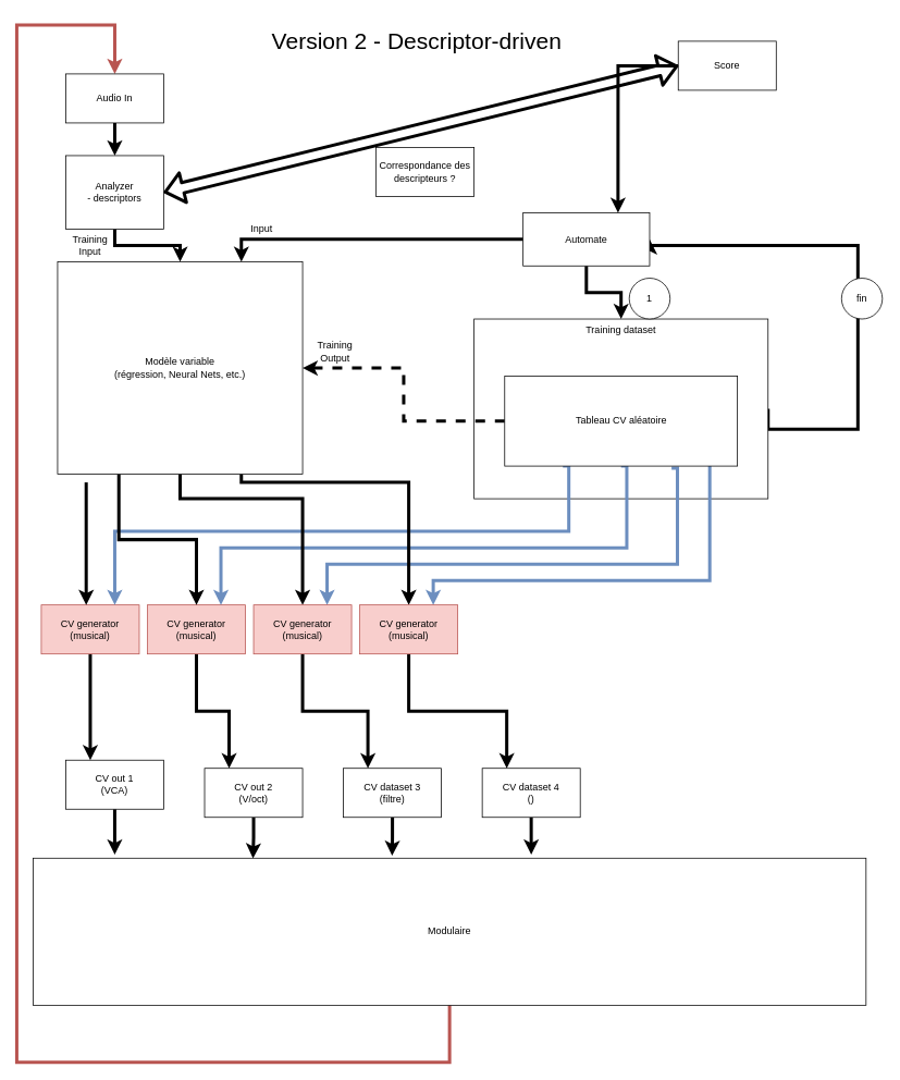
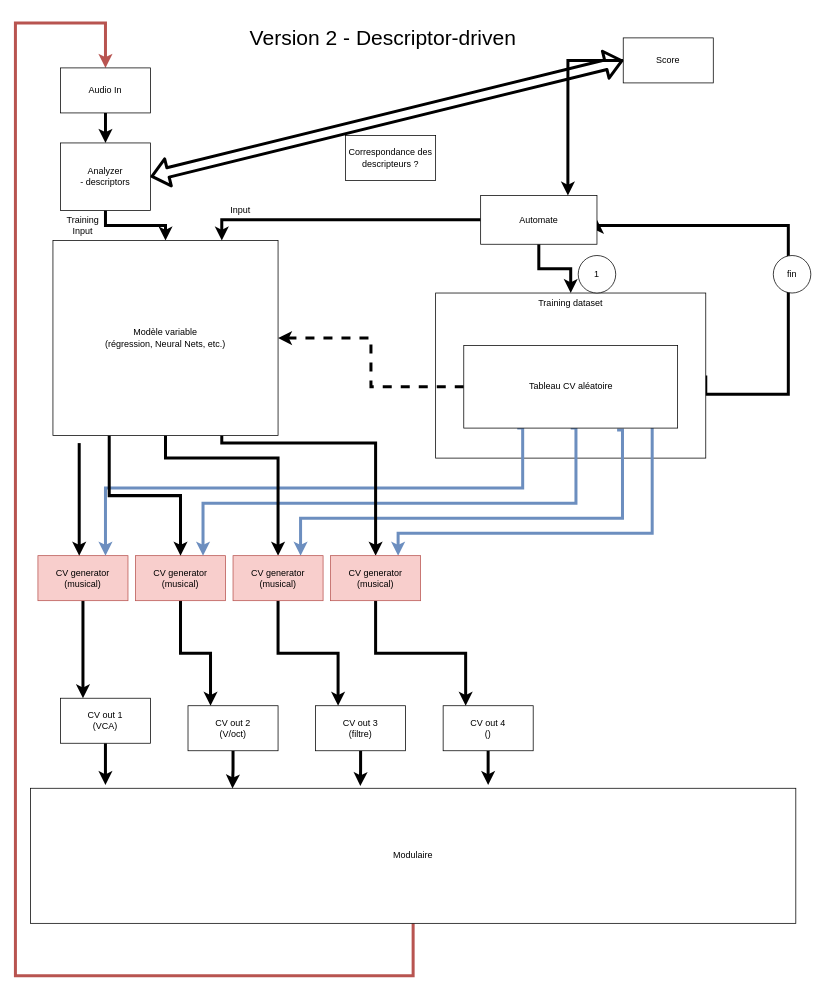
  <mxCell id="0" />
  <mxCell id="1" parent="0" />
  <mxCell id="2" style="edgeStyle=orthogonalEdgeStyle;rounded=0;orthogonalLoop=1;jettySize=auto;html=1;entryX=0.5;entryY=0;entryDx=0;entryDy=0;exitX=0.5;exitY=1;exitDx=0;exitDy=0;fillColor=#f8cecc;strokeColor=#b85450;strokeWidth=4;" parent="1" source="3" target="7" edge="1"><mxGeometry relative="1" as="geometry"><Array as="points"><mxPoint x="550" y="1300" /><mxPoint x="20" y="1300" /><mxPoint x="20" y="30" /><mxPoint x="140" y="30" /></Array></mxGeometry></mxCell>
  <mxCell id="3" value="Modulaire" style="rounded=0;whiteSpace=wrap;html=1;" parent="1" vertex="1"><mxGeometry x="40" y="1050" width="1020" height="180" as="geometry" /></mxCell>
  <mxCell id="4" style="edgeStyle=orthogonalEdgeStyle;rounded=0;orthogonalLoop=1;jettySize=auto;html=1;exitX=0.5;exitY=1;exitDx=0;exitDy=0;entryX=0.098;entryY=-0.024;entryDx=0;entryDy=0;entryPerimeter=0;strokeWidth=4;fontSize=12;" parent="1" source="5" target="3" edge="1"><mxGeometry relative="1" as="geometry" /></mxCell>
  <mxCell id="5" value="CV out 1&lt;br&gt;(VCA)" style="rounded=0;whiteSpace=wrap;html=1;" parent="1" vertex="1"><mxGeometry x="80" y="930" width="120" height="60" as="geometry" /></mxCell>
  <mxCell id="6" style="edgeStyle=orthogonalEdgeStyle;rounded=0;orthogonalLoop=1;jettySize=auto;html=1;exitX=0.5;exitY=1;exitDx=0;exitDy=0;entryX=0.5;entryY=0;entryDx=0;entryDy=0;strokeWidth=4;" parent="1" source="7" target="9" edge="1"><mxGeometry relative="1" as="geometry" /></mxCell>
  <mxCell id="7" value="Audio In" style="rounded=0;whiteSpace=wrap;html=1;" parent="1" vertex="1"><mxGeometry x="80" y="90" width="120" height="60" as="geometry" /></mxCell>
  <mxCell id="8" value="" style="edgeStyle=orthogonalEdgeStyle;rounded=0;orthogonalLoop=1;jettySize=auto;html=1;strokeWidth=4;fontSize=12;" parent="1" source="9" target="38" edge="1"><mxGeometry relative="1" as="geometry" /></mxCell>
  <mxCell id="9" value="Analyzer&lt;br&gt;- descriptors" style="rounded=0;whiteSpace=wrap;html=1;" parent="1" vertex="1"><mxGeometry x="80" y="190" width="120" height="90" as="geometry" /></mxCell>
  <mxCell id="10" style="edgeStyle=orthogonalEdgeStyle;rounded=0;orthogonalLoop=1;jettySize=auto;html=1;entryX=0.25;entryY=0;entryDx=0;entryDy=0;strokeWidth=4;" parent="1" source="11" target="5" edge="1"><mxGeometry relative="1" as="geometry" /></mxCell>
  <mxCell id="11" value="CV generator (musical)" style="rounded=0;whiteSpace=wrap;html=1;fillColor=#f8cecc;strokeColor=#b85450;" parent="1" vertex="1"><mxGeometry x="50" y="740" width="120" height="60" as="geometry" /></mxCell>
  <mxCell id="12" style="edgeStyle=orthogonalEdgeStyle;rounded=0;orthogonalLoop=1;jettySize=auto;html=1;entryX=1;entryY=0.5;entryDx=0;entryDy=0;strokeWidth=4;fontSize=12;exitX=1;exitY=0.5;exitDx=0;exitDy=0;" parent="1" source="13" target="19" edge="1"><mxGeometry relative="1" as="geometry"><Array as="points"><mxPoint x="1050" y="525" /><mxPoint x="1050" y="300" /></Array></mxGeometry></mxCell>
  <mxCell id="13" value="Training dataset" style="rounded=0;whiteSpace=wrap;html=1;align=center;verticalAlign=top;" parent="1" vertex="1"><mxGeometry x="580" y="390" width="360" height="220" as="geometry" /></mxCell>
  <mxCell id="14" style="edgeStyle=orthogonalEdgeStyle;rounded=0;orthogonalLoop=1;jettySize=auto;html=1;exitX=0.5;exitY=1;exitDx=0;exitDy=0;entryX=0.264;entryY=0.001;entryDx=0;entryDy=0;entryPerimeter=0;strokeWidth=4;" parent="1" source="15" target="3" edge="1"><mxGeometry relative="1" as="geometry" /></mxCell>
  <mxCell id="15" value="CV out 2&lt;br&gt;(V/oct)" style="rounded=0;whiteSpace=wrap;html=1;" parent="1" vertex="1"><mxGeometry x="250" y="940" width="120" height="60" as="geometry" /></mxCell>
  <mxCell id="16" value="Version 2 - Descriptor-driven" style="text;html=1;strokeColor=none;fillColor=none;align=center;verticalAlign=middle;whiteSpace=wrap;rounded=0;fontSize=28;" parent="1" vertex="1"><mxGeometry x="190" y="20" width="640" height="60" as="geometry" /></mxCell>
  <mxCell id="17" style="edgeStyle=orthogonalEdgeStyle;rounded=0;orthogonalLoop=1;jettySize=auto;html=1;strokeWidth=4;fontSize=12;" parent="1" source="19" target="13" edge="1"><mxGeometry relative="1" as="geometry" /></mxCell>
  <mxCell id="18" style="edgeStyle=orthogonalEdgeStyle;rounded=0;orthogonalLoop=1;jettySize=auto;html=1;exitX=0;exitY=0.5;exitDx=0;exitDy=0;entryX=0.75;entryY=0;entryDx=0;entryDy=0;strokeWidth=4;fontSize=12;" parent="1" source="19" target="38" edge="1"><mxGeometry relative="1" as="geometry" /></mxCell>
  <mxCell id="19" value="Automate" style="rounded=0;whiteSpace=wrap;html=1;fontSize=12;" parent="1" vertex="1"><mxGeometry x="640" y="260" width="155" height="65" as="geometry" /></mxCell>
  <mxCell id="20" value="1" style="ellipse;whiteSpace=wrap;html=1;aspect=fixed;fontSize=12;" parent="1" vertex="1"><mxGeometry x="770" y="340" width="50" height="50" as="geometry" /></mxCell>
  <mxCell id="21" value="fin" style="ellipse;whiteSpace=wrap;html=1;aspect=fixed;fontSize=12;" parent="1" vertex="1"><mxGeometry x="1030" y="340" width="50" height="50" as="geometry" /></mxCell>
  <mxCell id="22" style="edgeStyle=orthogonalEdgeStyle;rounded=0;orthogonalLoop=1;jettySize=auto;html=1;entryX=0.25;entryY=0;entryDx=0;entryDy=0;strokeWidth=4;fontSize=12;" parent="1" source="23" target="15" edge="1"><mxGeometry relative="1" as="geometry" /></mxCell>
  <mxCell id="23" value="CV generator (musical)" style="rounded=0;whiteSpace=wrap;html=1;fillColor=#f8cecc;strokeColor=#b85450;" parent="1" vertex="1"><mxGeometry x="180" y="740" width="120" height="60" as="geometry" /></mxCell>
  <mxCell id="24" style="edgeStyle=orthogonalEdgeStyle;rounded=0;orthogonalLoop=1;jettySize=auto;html=1;entryX=0.431;entryY=-0.017;entryDx=0;entryDy=0;entryPerimeter=0;strokeWidth=4;fontSize=12;" parent="1" source="25" target="3" edge="1"><mxGeometry relative="1" as="geometry" /></mxCell>
- <mxCell id="25" value="CV dataset 3&lt;br&gt;(filtre)" style="rounded=0;whiteSpace=wrap;html=1;" parent="1" vertex="1"><mxGeometry x="420" y="940" width="120" height="60" as="geometry" /></mxCell>
+ <mxCell id="25" value="CV out 3&lt;br&gt;(filtre)" style="rounded=0;whiteSpace=wrap;html=1;" parent="1" vertex="1"><mxGeometry x="420" y="940" width="120" height="60" as="geometry" /></mxCell>
  <mxCell id="26" style="edgeStyle=orthogonalEdgeStyle;rounded=0;orthogonalLoop=1;jettySize=auto;html=1;entryX=0.598;entryY=-0.024;entryDx=0;entryDy=0;entryPerimeter=0;strokeWidth=4;fontSize=12;" parent="1" source="27" target="3" edge="1"><mxGeometry relative="1" as="geometry" /></mxCell>
- <mxCell id="27" value="CV dataset 4&lt;br&gt;()" style="rounded=0;whiteSpace=wrap;html=1;" parent="1" vertex="1"><mxGeometry x="590" y="940" width="120" height="60" as="geometry" /></mxCell>
+ <mxCell id="27" value="CV out 4&lt;br&gt;()" style="rounded=0;whiteSpace=wrap;html=1;" parent="1" vertex="1"><mxGeometry x="590" y="940" width="120" height="60" as="geometry" /></mxCell>
  <mxCell id="28" style="edgeStyle=orthogonalEdgeStyle;rounded=0;orthogonalLoop=1;jettySize=auto;html=1;exitX=0.25;exitY=1;exitDx=0;exitDy=0;strokeWidth=4;fontSize=12;fillColor=#dae8fc;strokeColor=#6c8ebf;entryX=0.75;entryY=0;entryDx=0;entryDy=0;" parent="1" source="33" target="11" edge="1"><mxGeometry relative="1" as="geometry"><Array as="points"><mxPoint x="696" y="570" /><mxPoint x="696" y="650" /><mxPoint x="140" y="650" /></Array></mxGeometry></mxCell>
  <mxCell id="29" style="edgeStyle=orthogonalEdgeStyle;rounded=0;orthogonalLoop=1;jettySize=auto;html=1;exitX=0.5;exitY=1;exitDx=0;exitDy=0;strokeWidth=4;fontSize=12;fillColor=#dae8fc;strokeColor=#6c8ebf;entryX=0.75;entryY=0;entryDx=0;entryDy=0;" parent="1" source="33" target="23" edge="1"><mxGeometry relative="1" as="geometry"><Array as="points"><mxPoint x="767" y="570" /><mxPoint x="767" y="670" /><mxPoint x="270" y="670" /></Array></mxGeometry></mxCell>
  <mxCell id="30" style="edgeStyle=orthogonalEdgeStyle;rounded=0;orthogonalLoop=1;jettySize=auto;html=1;strokeWidth=4;fontSize=12;exitX=0.717;exitY=1.022;exitDx=0;exitDy=0;exitPerimeter=0;fillColor=#dae8fc;strokeColor=#6c8ebf;entryX=0.75;entryY=0;entryDx=0;entryDy=0;" parent="1" source="33" target="43" edge="1"><mxGeometry relative="1" as="geometry"><Array as="points"><mxPoint x="829" y="572" /><mxPoint x="829" y="690" /><mxPoint x="400" y="690" /></Array></mxGeometry></mxCell>
  <mxCell id="31" style="edgeStyle=orthogonalEdgeStyle;rounded=0;orthogonalLoop=1;jettySize=auto;html=1;exitX=0.881;exitY=1;exitDx=0;exitDy=0;strokeWidth=4;fontSize=12;exitPerimeter=0;fillColor=#dae8fc;strokeColor=#6c8ebf;entryX=0.75;entryY=0;entryDx=0;entryDy=0;" parent="1" source="33" target="45" edge="1"><mxGeometry relative="1" as="geometry"><Array as="points"><mxPoint x="869" y="710" /><mxPoint x="530" y="710" /></Array></mxGeometry></mxCell>
  <mxCell id="32" style="edgeStyle=orthogonalEdgeStyle;rounded=0;orthogonalLoop=1;jettySize=auto;html=1;entryX=1;entryY=0.5;entryDx=0;entryDy=0;strokeWidth=4;fontSize=12;dashed=1;" parent="1" source="33" target="38" edge="1"><mxGeometry relative="1" as="geometry" /></mxCell>
  <mxCell id="33" value="Tableau CV aléatoire" style="rounded=0;whiteSpace=wrap;html=1;fontSize=12;" parent="1" vertex="1"><mxGeometry x="617.5" y="460" width="285" height="110" as="geometry" /></mxCell>
  <mxCell id="34" style="edgeStyle=orthogonalEdgeStyle;rounded=0;orthogonalLoop=1;jettySize=auto;html=1;strokeWidth=4;fontSize=12;" parent="1" target="11" edge="1"><mxGeometry relative="1" as="geometry"><mxPoint x="105" y="590" as="sourcePoint" /><Array as="points"><mxPoint x="105" y="660" /><mxPoint x="105" y="660" /></Array></mxGeometry></mxCell>
  <mxCell id="35" style="edgeStyle=orthogonalEdgeStyle;rounded=0;orthogonalLoop=1;jettySize=auto;html=1;exitX=0.25;exitY=1;exitDx=0;exitDy=0;strokeWidth=4;fontSize=12;" parent="1" source="38" target="23" edge="1"><mxGeometry relative="1" as="geometry" /></mxCell>
  <mxCell id="36" style="edgeStyle=orthogonalEdgeStyle;rounded=0;orthogonalLoop=1;jettySize=auto;html=1;exitX=0.5;exitY=1;exitDx=0;exitDy=0;strokeWidth=4;fontSize=12;" parent="1" source="38" target="43" edge="1"><mxGeometry relative="1" as="geometry"><Array as="points"><mxPoint x="220" y="610" /><mxPoint x="370" y="610" /></Array></mxGeometry></mxCell>
  <mxCell id="37" style="edgeStyle=orthogonalEdgeStyle;rounded=0;orthogonalLoop=1;jettySize=auto;html=1;exitX=0.75;exitY=1;exitDx=0;exitDy=0;strokeWidth=4;fontSize=12;" parent="1" source="38" target="45" edge="1"><mxGeometry relative="1" as="geometry"><Array as="points"><mxPoint x="295" y="590" /><mxPoint x="500" y="590" /></Array></mxGeometry></mxCell>
  <mxCell id="38" value="Modèle variable&lt;br&gt;(régression, Neural Nets, etc.)" style="rounded=0;whiteSpace=wrap;html=1;fontSize=12;" parent="1" vertex="1"><mxGeometry x="70" y="320" width="300" height="260" as="geometry" /></mxCell>
  <mxCell id="39" value="Training Input" style="text;html=1;strokeColor=none;fillColor=none;align=center;verticalAlign=middle;whiteSpace=wrap;rounded=0;fontSize=12;" parent="1" vertex="1"><mxGeometry x="90" y="290" width="40" height="20" as="geometry" /></mxCell>
- <mxCell id="40" value="Training Output" style="text;html=1;strokeColor=none;fillColor=none;align=center;verticalAlign=middle;whiteSpace=wrap;rounded=0;fontSize=12;" parent="1" vertex="1"><mxGeometry x="390" y="420" width="40" height="20" as="geometry" /></mxCell>
  <mxCell id="41" value="Input" style="text;html=1;strokeColor=none;fillColor=none;align=center;verticalAlign=middle;whiteSpace=wrap;rounded=0;fontSize=12;" parent="1" vertex="1"><mxGeometry x="300" y="270" width="40" height="20" as="geometry" /></mxCell>
  <mxCell id="42" style="edgeStyle=orthogonalEdgeStyle;rounded=0;orthogonalLoop=1;jettySize=auto;html=1;exitX=0.5;exitY=1;exitDx=0;exitDy=0;entryX=0.25;entryY=0;entryDx=0;entryDy=0;strokeWidth=4;fontSize=12;" parent="1" source="43" target="25" edge="1"><mxGeometry relative="1" as="geometry" /></mxCell>
  <mxCell id="43" value="CV generator (musical)" style="rounded=0;whiteSpace=wrap;html=1;fillColor=#f8cecc;strokeColor=#b85450;" parent="1" vertex="1"><mxGeometry x="310" y="740" width="120" height="60" as="geometry" /></mxCell>
  <mxCell id="44" style="edgeStyle=orthogonalEdgeStyle;rounded=0;orthogonalLoop=1;jettySize=auto;html=1;exitX=0.5;exitY=1;exitDx=0;exitDy=0;entryX=0.25;entryY=0;entryDx=0;entryDy=0;strokeWidth=4;fontSize=12;" parent="1" source="45" target="27" edge="1"><mxGeometry relative="1" as="geometry" /></mxCell>
  <mxCell id="45" value="CV generator (musical)" style="rounded=0;whiteSpace=wrap;html=1;fillColor=#f8cecc;strokeColor=#b85450;" parent="1" vertex="1"><mxGeometry x="440" y="740" width="120" height="60" as="geometry" /></mxCell>
  <mxCell id="46" style="edgeStyle=orthogonalEdgeStyle;rounded=0;orthogonalLoop=1;jettySize=auto;html=1;entryX=0.75;entryY=0;entryDx=0;entryDy=0;strokeWidth=4;fontSize=12;" parent="1" source="47" target="19" edge="1"><mxGeometry relative="1" as="geometry" /></mxCell>
  <mxCell id="47" value="Score" style="rounded=0;whiteSpace=wrap;html=1;fontSize=12;align=center;" parent="1" vertex="1"><mxGeometry x="830" y="50" width="120" height="60" as="geometry" /></mxCell>
  <mxCell id="48" value="" style="shape=flexArrow;endArrow=classic;startArrow=classic;html=1;strokeWidth=4;fontSize=12;entryX=0;entryY=0.5;entryDx=0;entryDy=0;exitX=1;exitY=0.5;exitDx=0;exitDy=0;" parent="1" source="9" target="47" edge="1"><mxGeometry width="50" height="50" relative="1" as="geometry"><mxPoint x="450" y="520" as="sourcePoint" /><mxPoint x="500" y="470" as="targetPoint" /></mxGeometry></mxCell>
  <mxCell id="49" value="&lt;span&gt;Correspondance des descripteurs ?&lt;/span&gt;" style="rounded=0;whiteSpace=wrap;html=1;fontSize=12;align=center;" parent="1" vertex="1"><mxGeometry x="460" y="180" width="120" height="60" as="geometry" /></mxCell>
